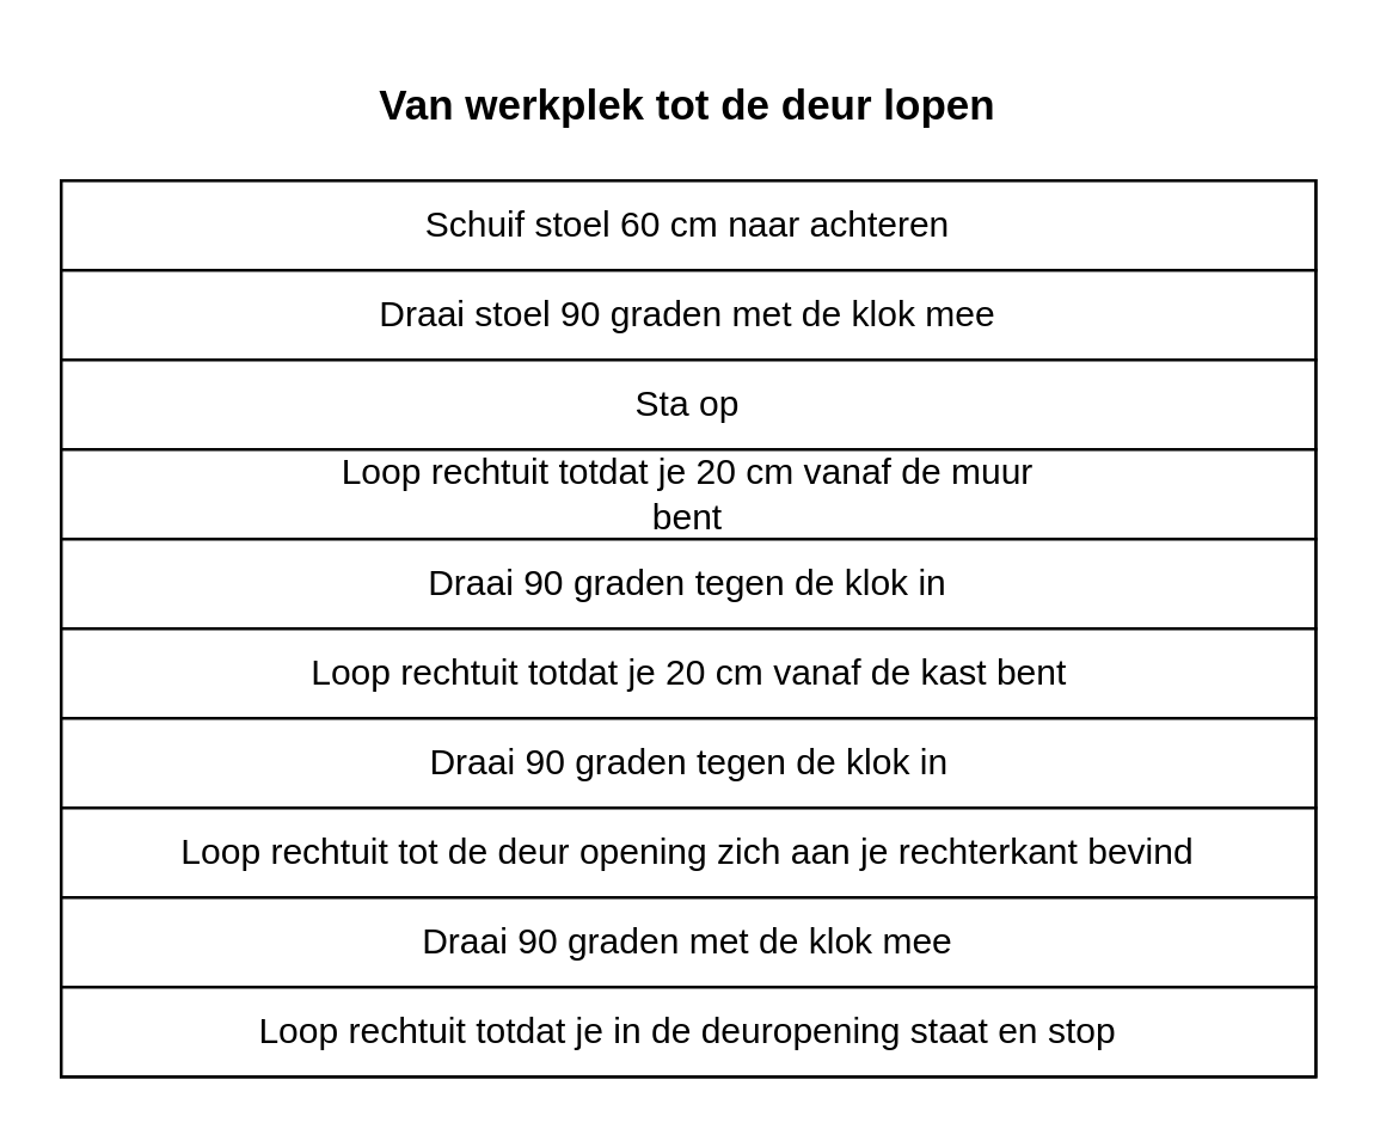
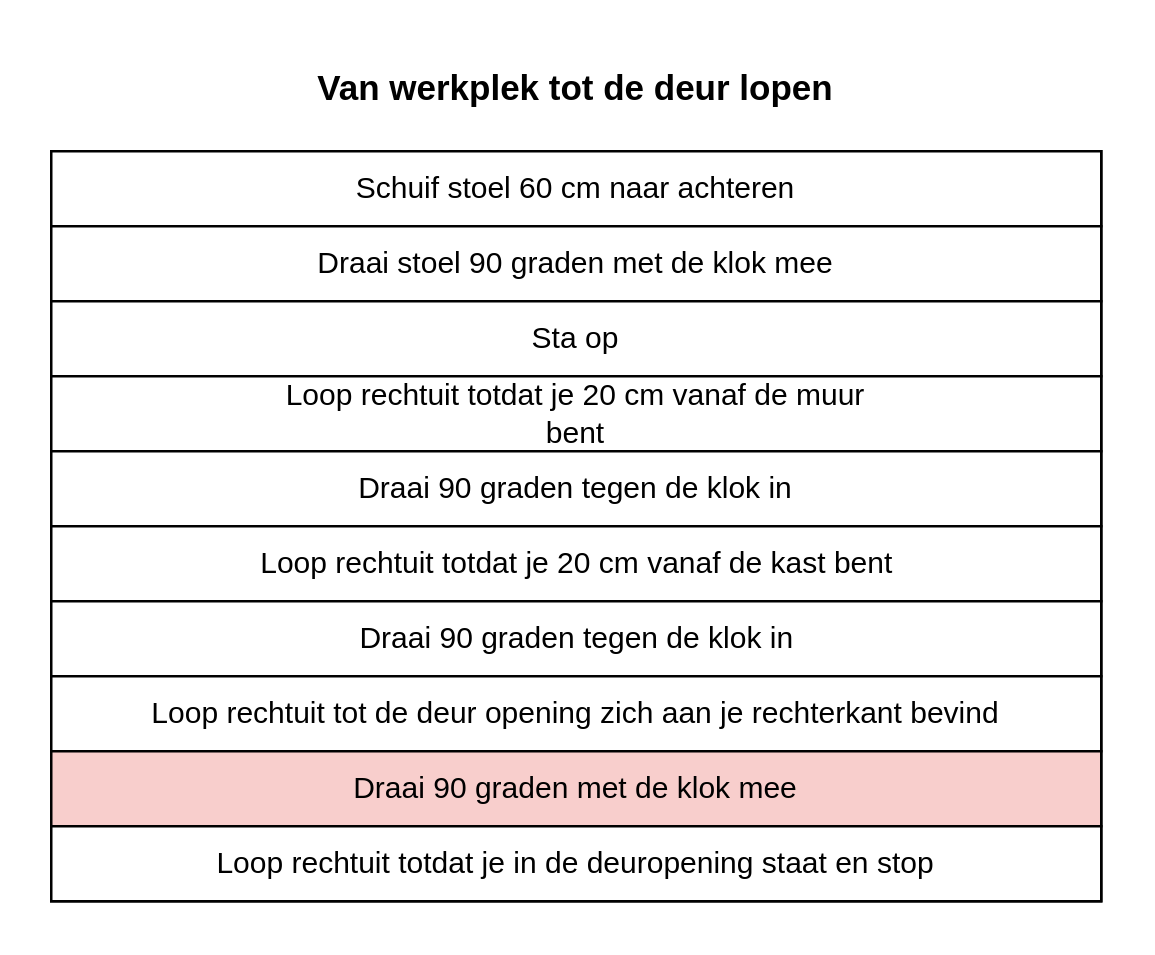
  <mxCell id="0" />
  <mxCell id="1" parent="0" />
  <mxCell id="2" value="" style="rounded=0;whiteSpace=wrap;html=1;" vertex="1" parent="1"><mxGeometry x="20" y="60" width="420" height="300" as="geometry" /></mxCell>
  <mxCell id="3" value="" style="rounded=0;whiteSpace=wrap;html=1;" vertex="1" parent="1"><mxGeometry x="20" y="60" width="420" height="30" as="geometry" /></mxCell>
  <mxCell id="4" value="Schuif stoel 60 cm naar achteren" style="text;strokeColor=none;align=center;fillColor=none;html=1;verticalAlign=middle;whiteSpace=wrap;rounded=0;" vertex="1" parent="1"><mxGeometry x="110" y="60" width="240" height="30" as="geometry" /></mxCell>
  <mxCell id="5" value="&lt;font style=&quot;font-size: 14px;&quot;&gt;&lt;b&gt;Van werkplek tot de deur lopen&lt;/b&gt;&lt;/font&gt;" style="text;strokeColor=none;align=center;fillColor=none;html=1;verticalAlign=middle;whiteSpace=wrap;rounded=0;" vertex="1" parent="1"><mxGeometry x="95" y="20" width="270" height="30" as="geometry" /></mxCell>
  <mxCell id="6" value="" style="rounded=0;whiteSpace=wrap;html=1;" vertex="1" parent="1"><mxGeometry x="20" y="90" width="420" height="30" as="geometry" /></mxCell>
  <mxCell id="7" value="Draai stoel 90 graden met de klok mee" style="text;strokeColor=none;align=center;fillColor=none;html=1;verticalAlign=middle;whiteSpace=wrap;rounded=0;" vertex="1" parent="1"><mxGeometry x="125" y="90" width="210" height="30" as="geometry" /></mxCell>
  <mxCell id="8" value="" style="rounded=0;whiteSpace=wrap;html=1;" vertex="1" parent="1"><mxGeometry x="20" y="120" width="420" height="30" as="geometry" /></mxCell>
  <mxCell id="9" value="Sta op" style="text;strokeColor=none;align=center;fillColor=none;html=1;verticalAlign=middle;whiteSpace=wrap;rounded=0;" vertex="1" parent="1"><mxGeometry x="200" y="120" width="60" height="30" as="geometry" /></mxCell>
  <mxCell id="10" value="" style="rounded=0;whiteSpace=wrap;html=1;" vertex="1" parent="1"><mxGeometry x="20" y="150" width="420" height="30" as="geometry" /></mxCell>
  <mxCell id="11" value="" style="rounded=0;whiteSpace=wrap;html=1;" vertex="1" parent="1"><mxGeometry x="20" y="180" width="420" height="30" as="geometry" /></mxCell>
  <mxCell id="12" value="" style="rounded=0;whiteSpace=wrap;html=1;" vertex="1" parent="1"><mxGeometry x="20" y="210" width="420" height="30" as="geometry" /></mxCell>
  <mxCell id="13" value="" style="rounded=0;whiteSpace=wrap;html=1;" vertex="1" parent="1"><mxGeometry x="20" y="240" width="420" height="30" as="geometry" /></mxCell>
  <mxCell id="14" value="Loop rechtuit totdat je 20 cm vanaf de muur bent" style="text;strokeColor=none;align=center;fillColor=none;html=1;verticalAlign=middle;whiteSpace=wrap;rounded=0;" vertex="1" parent="1"><mxGeometry x="105" y="150" width="250" height="30" as="geometry" /></mxCell>
  <mxCell id="15" value="Draai 90 graden tegen de klok in" style="text;strokeColor=none;align=center;fillColor=none;html=1;verticalAlign=middle;whiteSpace=wrap;rounded=0;" vertex="1" parent="1"><mxGeometry x="105" y="180" width="250" height="30" as="geometry" /></mxCell>
  <mxCell id="16" value="Loop rechtuit totdat je 20 cm vanaf de kast bent" style="text;html=1;align=center;verticalAlign=middle;resizable=0;points=[];autosize=1;strokeColor=none;fillColor=none;" vertex="1" parent="1"><mxGeometry x="90" y="210" width="280" height="30" as="geometry" /></mxCell>
  <mxCell id="17" value="Draai 90 graden tegen de klok in" style="text;html=1;align=center;verticalAlign=middle;resizable=0;points=[];autosize=1;strokeColor=none;fillColor=none;" vertex="1" parent="1"><mxGeometry x="130" y="240" width="200" height="30" as="geometry" /></mxCell>
  <mxCell id="18" value="Loop rechtuit tot de deur opening zich aan je rechterkant bevind" style="rounded=0;whiteSpace=wrap;html=1;" vertex="1" parent="1"><mxGeometry x="20" y="270" width="420" height="30" as="geometry" /></mxCell>
- <mxCell id="19" value="Draai 90 graden met de klok mee" style="rounded=0;whiteSpace=wrap;html=1;" vertex="1" parent="1"><mxGeometry x="20" y="300" width="420" height="30" as="geometry" /></mxCell>
+ <mxCell id="19" value="Draai 90 graden met de klok mee" style="rounded=0;whiteSpace=wrap;html=1;fillColor=#f8cecc;" vertex="1" parent="1"><mxGeometry x="20" y="300" width="420" height="30" as="geometry" /></mxCell>
  <mxCell id="20" value="Loop rechtuit totdat je in de deuropening staat en stop" style="rounded=0;whiteSpace=wrap;html=1;" vertex="1" parent="1"><mxGeometry x="20" y="330" width="420" height="30" as="geometry" /></mxCell>
